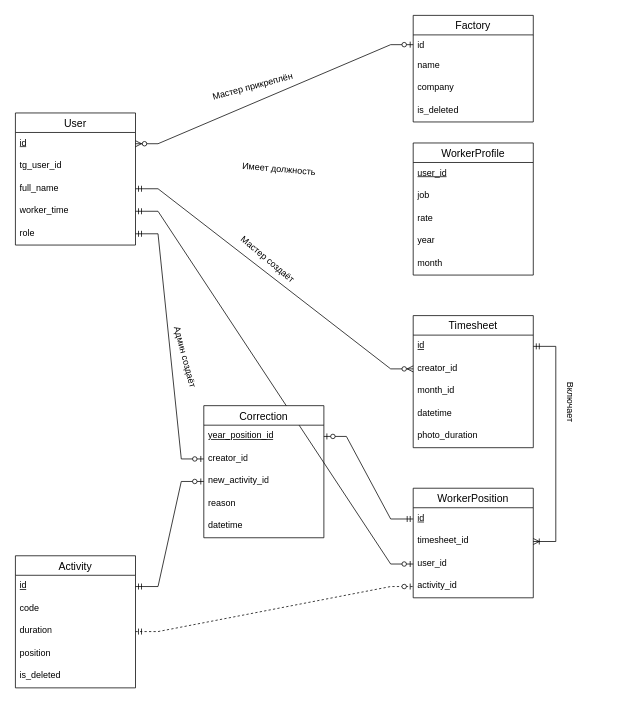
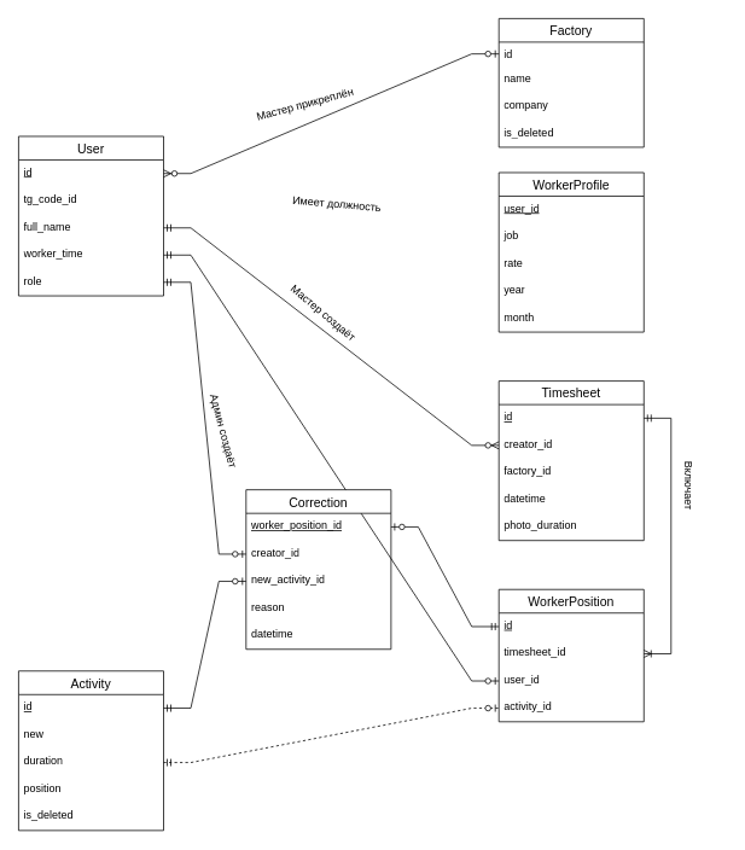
  <mxCell id="0" />
  <mxCell id="1" parent="0" />
  <mxCell id="2" value="Activity" style="swimlane;fontStyle=0;childLayout=stackLayout;horizontal=1;startSize=26;horizontalStack=0;resizeParent=1;resizeParentMax=0;resizeLast=0;collapsible=1;marginBottom=0;align=center;fontSize=14;" parent="1" vertex="1"><mxGeometry x="20" y="740" width="160" height="176" as="geometry" /></mxCell>
  <mxCell id="3" value="&lt;u&gt;id&lt;/u&gt;" style="text;strokeColor=none;fillColor=none;spacingLeft=4;spacingRight=4;overflow=hidden;rotatable=0;points=[[0,0.5],[1,0.5]];portConstraint=eastwest;fontSize=12;whiteSpace=wrap;html=1;" vertex="1" parent="2"><mxGeometry y="26" width="160" height="30" as="geometry" /></mxCell>
- <mxCell id="4" value="code" style="text;strokeColor=none;fillColor=none;spacingLeft=4;spacingRight=4;overflow=hidden;rotatable=0;points=[[0,0.5],[1,0.5]];portConstraint=eastwest;fontSize=12;whiteSpace=wrap;html=1;" parent="2" vertex="1"><mxGeometry y="56" width="160" height="30" as="geometry" /></mxCell>
+ <mxCell id="4" value="new" style="text;strokeColor=none;fillColor=none;spacingLeft=4;spacingRight=4;overflow=hidden;rotatable=0;points=[[0,0.5],[1,0.5]];portConstraint=eastwest;fontSize=12;whiteSpace=wrap;html=1;" parent="2" vertex="1"><mxGeometry y="56" width="160" height="30" as="geometry" /></mxCell>
  <mxCell id="5" value="duration" style="text;strokeColor=none;fillColor=none;spacingLeft=4;spacingRight=4;overflow=hidden;rotatable=0;points=[[0,0.5],[1,0.5]];portConstraint=eastwest;fontSize=12;whiteSpace=wrap;html=1;" parent="2" vertex="1"><mxGeometry y="86" width="160" height="30" as="geometry" /></mxCell>
  <mxCell id="6" value="position" style="text;strokeColor=none;fillColor=none;spacingLeft=4;spacingRight=4;overflow=hidden;rotatable=0;points=[[0,0.5],[1,0.5]];portConstraint=eastwest;fontSize=12;whiteSpace=wrap;html=1;" parent="2" vertex="1"><mxGeometry y="116" width="160" height="30" as="geometry" /></mxCell>
  <mxCell id="7" value="is_deleted" style="text;strokeColor=none;fillColor=none;spacingLeft=4;spacingRight=4;overflow=hidden;rotatable=0;points=[[0,0.5],[1,0.5]];portConstraint=eastwest;fontSize=12;whiteSpace=wrap;html=1;" parent="2" vertex="1"><mxGeometry y="146" width="160" height="30" as="geometry" /></mxCell>
  <mxCell id="8" value="User" style="swimlane;fontStyle=0;childLayout=stackLayout;horizontal=1;startSize=26;horizontalStack=0;resizeParent=1;resizeParentMax=0;resizeLast=0;collapsible=1;marginBottom=0;align=center;fontSize=14;" parent="1" vertex="1"><mxGeometry x="20" y="150" width="160" height="176" as="geometry" /></mxCell>
  <mxCell id="9" value="&lt;u&gt;id&lt;/u&gt;" style="text;strokeColor=none;fillColor=none;spacingLeft=4;spacingRight=4;overflow=hidden;rotatable=0;points=[[0,0.5],[1,0.5]];portConstraint=eastwest;fontSize=12;whiteSpace=wrap;html=1;" parent="8" vertex="1"><mxGeometry y="26" width="160" height="30" as="geometry" /></mxCell>
- <mxCell id="10" value="tg_user_id" style="text;strokeColor=none;fillColor=none;spacingLeft=4;spacingRight=4;overflow=hidden;rotatable=0;points=[[0,0.5],[1,0.5]];portConstraint=eastwest;fontSize=12;whiteSpace=wrap;html=1;" parent="8" vertex="1"><mxGeometry y="56" width="160" height="30" as="geometry" /></mxCell>
+ <mxCell id="10" value="tg_code_id" style="text;strokeColor=none;fillColor=none;spacingLeft=4;spacingRight=4;overflow=hidden;rotatable=0;points=[[0,0.5],[1,0.5]];portConstraint=eastwest;fontSize=12;whiteSpace=wrap;html=1;" parent="8" vertex="1"><mxGeometry y="56" width="160" height="30" as="geometry" /></mxCell>
  <mxCell id="11" value="full_name" style="text;strokeColor=none;fillColor=none;spacingLeft=4;spacingRight=4;overflow=hidden;rotatable=0;points=[[0,0.5],[1,0.5]];portConstraint=eastwest;fontSize=12;whiteSpace=wrap;html=1;" parent="8" vertex="1"><mxGeometry y="86" width="160" height="30" as="geometry" /></mxCell>
  <mxCell id="12" value="worker_time" style="text;strokeColor=none;fillColor=none;spacingLeft=4;spacingRight=4;overflow=hidden;rotatable=0;points=[[0,0.5],[1,0.5]];portConstraint=eastwest;fontSize=12;whiteSpace=wrap;html=1;" parent="8" vertex="1"><mxGeometry y="116" width="160" height="30" as="geometry" /></mxCell>
  <mxCell id="13" value="role" style="text;strokeColor=none;fillColor=none;spacingLeft=4;spacingRight=4;overflow=hidden;rotatable=0;points=[[0,0.5],[1,0.5]];portConstraint=eastwest;fontSize=12;whiteSpace=wrap;html=1;" parent="8" vertex="1"><mxGeometry y="146" width="160" height="30" as="geometry" /></mxCell>
  <mxCell id="14" value="Factory" style="swimlane;fontStyle=0;childLayout=stackLayout;horizontal=1;startSize=26;horizontalStack=0;resizeParent=1;resizeParentMax=0;resizeLast=0;collapsible=1;marginBottom=0;align=center;fontSize=14;" parent="1" vertex="1"><mxGeometry x="550" y="20" width="160" height="142" as="geometry" /></mxCell>
  <mxCell id="15" value="id" style="text;strokeColor=none;fillColor=none;spacingLeft=4;spacingRight=4;overflow=hidden;rotatable=0;points=[[0,0.5],[1,0.5]];portConstraint=eastwest;fontSize=12;whiteSpace=wrap;html=1;" parent="14" vertex="1"><mxGeometry y="26" width="160" height="26" as="geometry" /></mxCell>
  <mxCell id="16" value="name" style="text;strokeColor=none;fillColor=none;spacingLeft=4;spacingRight=4;overflow=hidden;rotatable=0;points=[[0,0.5],[1,0.5]];portConstraint=eastwest;fontSize=12;whiteSpace=wrap;html=1;" parent="14" vertex="1"><mxGeometry y="52" width="160" height="30" as="geometry" /></mxCell>
  <mxCell id="17" value="company" style="text;strokeColor=none;fillColor=none;spacingLeft=4;spacingRight=4;overflow=hidden;rotatable=0;points=[[0,0.5],[1,0.5]];portConstraint=eastwest;fontSize=12;whiteSpace=wrap;html=1;" parent="14" vertex="1"><mxGeometry y="82" width="160" height="30" as="geometry" /></mxCell>
  <mxCell id="18" value="is_deleted" style="text;strokeColor=none;fillColor=none;spacingLeft=4;spacingRight=4;overflow=hidden;rotatable=0;points=[[0,0.5],[1,0.5]];portConstraint=eastwest;fontSize=12;whiteSpace=wrap;html=1;" parent="14" vertex="1"><mxGeometry y="112" width="160" height="30" as="geometry" /></mxCell>
  <mxCell id="19" value="" style="edgeStyle=entityRelationEdgeStyle;fontSize=12;html=1;endArrow=ERzeroToMany;startArrow=ERzeroToOne;rounded=0;entryX=1;entryY=0.5;entryDx=0;entryDy=0;exitX=0;exitY=0.5;exitDx=0;exitDy=0;" parent="1" source="15" target="9" edge="1"><mxGeometry width="100" height="100" relative="1" as="geometry"><mxPoint x="270" y="460" as="sourcePoint" /><mxPoint x="370" y="360" as="targetPoint" /></mxGeometry></mxCell>
  <mxCell id="20" value="Мастер прикреплён" style="text;html=1;align=center;verticalAlign=middle;resizable=0;points=[];autosize=1;strokeColor=none;fillColor=none;rotation=-15;" parent="1" vertex="1"><mxGeometry x="271" y="100" width="130" height="30" as="geometry" /></mxCell>
  <mxCell id="21" value="WorkerProfile" style="swimlane;fontStyle=0;childLayout=stackLayout;horizontal=1;startSize=26;horizontalStack=0;resizeParent=1;resizeParentMax=0;resizeLast=0;collapsible=1;marginBottom=0;align=center;fontSize=14;" parent="1" vertex="1"><mxGeometry x="550" y="190" width="160" height="176" as="geometry" /></mxCell>
  <mxCell id="22" value="&lt;u&gt;user_id&lt;/u&gt;" style="text;strokeColor=none;fillColor=none;spacingLeft=4;spacingRight=4;overflow=hidden;rotatable=0;points=[[0,0.5],[1,0.5]];portConstraint=eastwest;fontSize=12;whiteSpace=wrap;html=1;" parent="21" vertex="1"><mxGeometry y="26" width="160" height="30" as="geometry" /></mxCell>
  <mxCell id="23" value="job" style="text;strokeColor=none;fillColor=none;spacingLeft=4;spacingRight=4;overflow=hidden;rotatable=0;points=[[0,0.5],[1,0.5]];portConstraint=eastwest;fontSize=12;whiteSpace=wrap;html=1;" parent="21" vertex="1"><mxGeometry y="56" width="160" height="30" as="geometry" /></mxCell>
  <mxCell id="24" value="rate" style="text;strokeColor=none;fillColor=none;spacingLeft=4;spacingRight=4;overflow=hidden;rotatable=0;points=[[0,0.5],[1,0.5]];portConstraint=eastwest;fontSize=12;whiteSpace=wrap;html=1;" parent="21" vertex="1"><mxGeometry y="86" width="160" height="30" as="geometry" /></mxCell>
  <mxCell id="25" value="year" style="text;strokeColor=none;fillColor=none;spacingLeft=4;spacingRight=4;overflow=hidden;rotatable=0;points=[[0,0.5],[1,0.5]];portConstraint=eastwest;fontSize=12;whiteSpace=wrap;html=1;" parent="21" vertex="1"><mxGeometry y="116" width="160" height="30" as="geometry" /></mxCell>
  <mxCell id="26" value="month" style="text;strokeColor=none;fillColor=none;spacingLeft=4;spacingRight=4;overflow=hidden;rotatable=0;points=[[0,0.5],[1,0.5]];portConstraint=eastwest;fontSize=12;whiteSpace=wrap;html=1;" parent="21" vertex="1"><mxGeometry y="146" width="160" height="30" as="geometry" /></mxCell>
  <mxCell id="27" value="Имеет должность" style="text;html=1;align=center;verticalAlign=middle;resizable=0;points=[];autosize=1;strokeColor=none;fillColor=none;rotation=5;" parent="1" vertex="1"><mxGeometry x="311" y="210" width="120" height="30" as="geometry" /></mxCell>
  <mxCell id="28" value="Timesheet" style="swimlane;fontStyle=0;childLayout=stackLayout;horizontal=1;startSize=26;horizontalStack=0;resizeParent=1;resizeParentMax=0;resizeLast=0;collapsible=1;marginBottom=0;align=center;fontSize=14;" parent="1" vertex="1"><mxGeometry x="550" y="420" width="160" height="176" as="geometry" /></mxCell>
  <mxCell id="29" value="&lt;u&gt;id&lt;/u&gt;" style="text;strokeColor=none;fillColor=none;spacingLeft=4;spacingRight=4;overflow=hidden;rotatable=0;points=[[0,0.5],[1,0.5]];portConstraint=eastwest;fontSize=12;whiteSpace=wrap;html=1;" parent="28" vertex="1"><mxGeometry y="26" width="160" height="30" as="geometry" /></mxCell>
  <mxCell id="30" value="creator_id" style="text;strokeColor=none;fillColor=none;spacingLeft=4;spacingRight=4;overflow=hidden;rotatable=0;points=[[0,0.5],[1,0.5]];portConstraint=eastwest;fontSize=12;whiteSpace=wrap;html=1;" parent="28" vertex="1"><mxGeometry y="56" width="160" height="30" as="geometry" /></mxCell>
- <mxCell id="31" value="month_id" style="text;strokeColor=none;fillColor=none;spacingLeft=4;spacingRight=4;overflow=hidden;rotatable=0;points=[[0,0.5],[1,0.5]];portConstraint=eastwest;fontSize=12;whiteSpace=wrap;html=1;" parent="28" vertex="1"><mxGeometry y="86" width="160" height="30" as="geometry" /></mxCell>
+ <mxCell id="31" value="factory_id" style="text;strokeColor=none;fillColor=none;spacingLeft=4;spacingRight=4;overflow=hidden;rotatable=0;points=[[0,0.5],[1,0.5]];portConstraint=eastwest;fontSize=12;whiteSpace=wrap;html=1;" parent="28" vertex="1"><mxGeometry y="86" width="160" height="30" as="geometry" /></mxCell>
  <mxCell id="32" value="datetime" style="text;strokeColor=none;fillColor=none;spacingLeft=4;spacingRight=4;overflow=hidden;rotatable=0;points=[[0,0.5],[1,0.5]];portConstraint=eastwest;fontSize=12;whiteSpace=wrap;html=1;" parent="28" vertex="1"><mxGeometry y="116" width="160" height="30" as="geometry" /></mxCell>
  <mxCell id="33" value="photo_duration" style="text;strokeColor=none;fillColor=none;spacingLeft=4;spacingRight=4;overflow=hidden;rotatable=0;points=[[0,0.5],[1,0.5]];portConstraint=eastwest;fontSize=12;whiteSpace=wrap;html=1;" parent="28" vertex="1"><mxGeometry y="146" width="160" height="30" as="geometry" /></mxCell>
  <mxCell id="34" value="WorkerPosition" style="swimlane;fontStyle=0;childLayout=stackLayout;horizontal=1;startSize=26;horizontalStack=0;resizeParent=1;resizeParentMax=0;resizeLast=0;collapsible=1;marginBottom=0;align=center;fontSize=14;" parent="1" vertex="1"><mxGeometry x="550" y="650" width="160" height="146" as="geometry" /></mxCell>
  <mxCell id="35" value="&lt;u&gt;id&lt;/u&gt;" style="text;strokeColor=none;fillColor=none;spacingLeft=4;spacingRight=4;overflow=hidden;rotatable=0;points=[[0,0.5],[1,0.5]];portConstraint=eastwest;fontSize=12;whiteSpace=wrap;html=1;" parent="34" vertex="1"><mxGeometry y="26" width="160" height="30" as="geometry" /></mxCell>
  <mxCell id="36" value="timesheet_id" style="text;strokeColor=none;fillColor=none;spacingLeft=4;spacingRight=4;overflow=hidden;rotatable=0;points=[[0,0.5],[1,0.5]];portConstraint=eastwest;fontSize=12;whiteSpace=wrap;html=1;" parent="34" vertex="1"><mxGeometry y="56" width="160" height="30" as="geometry" /></mxCell>
  <mxCell id="37" value="user_id" style="text;strokeColor=none;fillColor=none;spacingLeft=4;spacingRight=4;overflow=hidden;rotatable=0;points=[[0,0.5],[1,0.5]];portConstraint=eastwest;fontSize=12;whiteSpace=wrap;html=1;" parent="34" vertex="1"><mxGeometry y="86" width="160" height="30" as="geometry" /></mxCell>
  <mxCell id="38" value="activity_id" style="text;strokeColor=none;fillColor=none;spacingLeft=4;spacingRight=4;overflow=hidden;rotatable=0;points=[[0,0.5],[1,0.5]];portConstraint=eastwest;fontSize=12;whiteSpace=wrap;html=1;" parent="34" vertex="1"><mxGeometry y="116" width="160" height="30" as="geometry" /></mxCell>
  <mxCell id="39" value="" style="edgeStyle=entityRelationEdgeStyle;fontSize=12;html=1;endArrow=ERzeroToMany;startArrow=ERmandOne;rounded=0;entryX=0;entryY=0.5;entryDx=0;entryDy=0;exitX=1;exitY=0.5;exitDx=0;exitDy=0;" parent="1" source="11" target="30" edge="1"><mxGeometry width="100" height="100" relative="1" as="geometry"><mxPoint x="280" y="480" as="sourcePoint" /><mxPoint x="380" y="380" as="targetPoint" /></mxGeometry></mxCell>
  <mxCell id="40" value="Мастер создаёт" style="text;html=1;align=center;verticalAlign=middle;resizable=0;points=[];autosize=1;strokeColor=none;fillColor=none;rotation=40;" parent="1" vertex="1"><mxGeometry x="301" y="330" width="110" height="30" as="geometry" /></mxCell>
  <mxCell id="41" value="Включает" style="text;html=1;align=center;verticalAlign=middle;resizable=0;points=[];autosize=1;strokeColor=none;fillColor=none;rotation=90;" parent="1" vertex="1"><mxGeometry x="720" y="520" width="80" height="30" as="geometry" /></mxCell>
  <mxCell id="42" value="" style="edgeStyle=entityRelationEdgeStyle;fontSize=12;html=1;endArrow=ERoneToMany;startArrow=ERmandOne;rounded=0;entryX=1;entryY=0.5;entryDx=0;entryDy=0;exitX=1;exitY=0.5;exitDx=0;exitDy=0;" parent="1" source="29" target="36" edge="1"><mxGeometry width="100" height="100" relative="1" as="geometry"><mxPoint x="690" y="636" as="sourcePoint" /><mxPoint x="790" y="536" as="targetPoint" /></mxGeometry></mxCell>
  <mxCell id="43" value="" style="edgeStyle=entityRelationEdgeStyle;fontSize=12;html=1;endArrow=ERzeroToOne;startArrow=ERmandOne;rounded=0;exitX=1;exitY=0.5;exitDx=0;exitDy=0;entryX=0;entryY=0.5;entryDx=0;entryDy=0;dashed=1;" parent="1" source="5" target="38" edge="1"><mxGeometry width="100" height="100" relative="1" as="geometry"><mxPoint x="-140" y="780" as="sourcePoint" /><mxPoint x="-280" y="881" as="targetPoint" /></mxGeometry></mxCell>
  <mxCell id="44" value="" style="edgeStyle=entityRelationEdgeStyle;fontSize=12;html=1;endArrow=ERzeroToOne;startArrow=ERmandOne;rounded=0;exitX=1;exitY=0.5;exitDx=0;exitDy=0;entryX=0;entryY=0.5;entryDx=0;entryDy=0;" parent="1" source="12" target="37" edge="1"><mxGeometry width="100" height="100" relative="1" as="geometry"><mxPoint x="70" y="530" as="sourcePoint" /><mxPoint x="420" y="720" as="targetPoint" /><Array as="points"><mxPoint x="430" y="460" /></Array></mxGeometry></mxCell>
  <mxCell id="45" value="Correction" style="swimlane;fontStyle=0;childLayout=stackLayout;horizontal=1;startSize=26;horizontalStack=0;resizeParent=1;resizeParentMax=0;resizeLast=0;collapsible=1;marginBottom=0;align=center;fontSize=14;" parent="1" vertex="1"><mxGeometry x="271" y="540" width="160" height="176" as="geometry"><mxRectangle x="370" y="680" width="110" height="30" as="alternateBounds" /></mxGeometry></mxCell>
- <mxCell id="46" value="&lt;u&gt;year_position_id&lt;/u&gt;" style="text;strokeColor=none;fillColor=none;spacingLeft=4;spacingRight=4;overflow=hidden;rotatable=0;points=[[0,0.5],[1,0.5]];portConstraint=eastwest;fontSize=12;whiteSpace=wrap;html=1;" parent="45" vertex="1"><mxGeometry y="26" width="160" height="30" as="geometry" /></mxCell>
+ <mxCell id="46" value="&lt;u&gt;worker_position_id&lt;/u&gt;" style="text;strokeColor=none;fillColor=none;spacingLeft=4;spacingRight=4;overflow=hidden;rotatable=0;points=[[0,0.5],[1,0.5]];portConstraint=eastwest;fontSize=12;whiteSpace=wrap;html=1;" parent="45" vertex="1"><mxGeometry y="26" width="160" height="30" as="geometry" /></mxCell>
  <mxCell id="47" value="creator_id" style="text;strokeColor=none;fillColor=none;spacingLeft=4;spacingRight=4;overflow=hidden;rotatable=0;points=[[0,0.5],[1,0.5]];portConstraint=eastwest;fontSize=12;whiteSpace=wrap;html=1;" parent="45" vertex="1"><mxGeometry y="56" width="160" height="30" as="geometry" /></mxCell>
  <mxCell id="48" value="new_activity_id" style="text;strokeColor=none;fillColor=none;spacingLeft=4;spacingRight=4;overflow=hidden;rotatable=0;points=[[0,0.5],[1,0.5]];portConstraint=eastwest;fontSize=12;whiteSpace=wrap;html=1;" parent="45" vertex="1"><mxGeometry y="86" width="160" height="30" as="geometry" /></mxCell>
  <mxCell id="49" value="reason" style="text;strokeColor=none;fillColor=none;spacingLeft=4;spacingRight=4;overflow=hidden;rotatable=0;points=[[0,0.5],[1,0.5]];portConstraint=eastwest;fontSize=12;whiteSpace=wrap;html=1;" parent="45" vertex="1"><mxGeometry y="116" width="160" height="30" as="geometry" /></mxCell>
  <mxCell id="50" value="datetime" style="text;strokeColor=none;fillColor=none;spacingLeft=4;spacingRight=4;overflow=hidden;rotatable=0;points=[[0,0.5],[1,0.5]];portConstraint=eastwest;fontSize=12;whiteSpace=wrap;html=1;" parent="45" vertex="1"><mxGeometry y="146" width="160" height="30" as="geometry" /></mxCell>
  <mxCell id="51" value="" style="edgeStyle=entityRelationEdgeStyle;fontSize=12;html=1;endArrow=ERzeroToOne;startArrow=ERmandOne;rounded=0;exitX=0;exitY=0.5;exitDx=0;exitDy=0;entryX=1;entryY=0.5;entryDx=0;entryDy=0;" parent="1" source="35" target="46" edge="1"><mxGeometry width="100" height="100" relative="1" as="geometry"><mxPoint x="320" y="831" as="sourcePoint" /><mxPoint x="430" y="791" as="targetPoint" /></mxGeometry></mxCell>
  <mxCell id="52" value="" style="edgeStyle=entityRelationEdgeStyle;fontSize=12;html=1;endArrow=ERzeroToOne;startArrow=ERmandOne;rounded=0;entryX=0;entryY=0.5;entryDx=0;entryDy=0;exitX=1;exitY=0.5;exitDx=0;exitDy=0;" parent="1" source="13" target="47" edge="1"><mxGeometry width="100" height="100" relative="1" as="geometry"><mxPoint x="20" y="510" as="sourcePoint" /><mxPoint x="170" y="490" as="targetPoint" /></mxGeometry></mxCell>
  <mxCell id="53" value="Админ создаёт" style="text;html=1;align=center;verticalAlign=middle;resizable=0;points=[];autosize=1;strokeColor=none;fillColor=none;rotation=75;" parent="1" vertex="1"><mxGeometry x="191" y="460" width="110" height="30" as="geometry" /></mxCell>
  <mxCell id="54" value="" style="edgeStyle=entityRelationEdgeStyle;fontSize=12;html=1;endArrow=ERzeroToOne;startArrow=ERmandOne;rounded=0;exitX=1;exitY=0.5;exitDx=0;exitDy=0;entryX=0;entryY=0.5;entryDx=0;entryDy=0;" parent="1" source="3" target="48" edge="1"><mxGeometry width="100" height="100" relative="1" as="geometry"><mxPoint x="190" y="821" as="sourcePoint" /><mxPoint x="560" y="791" as="targetPoint" /></mxGeometry></mxCell>
